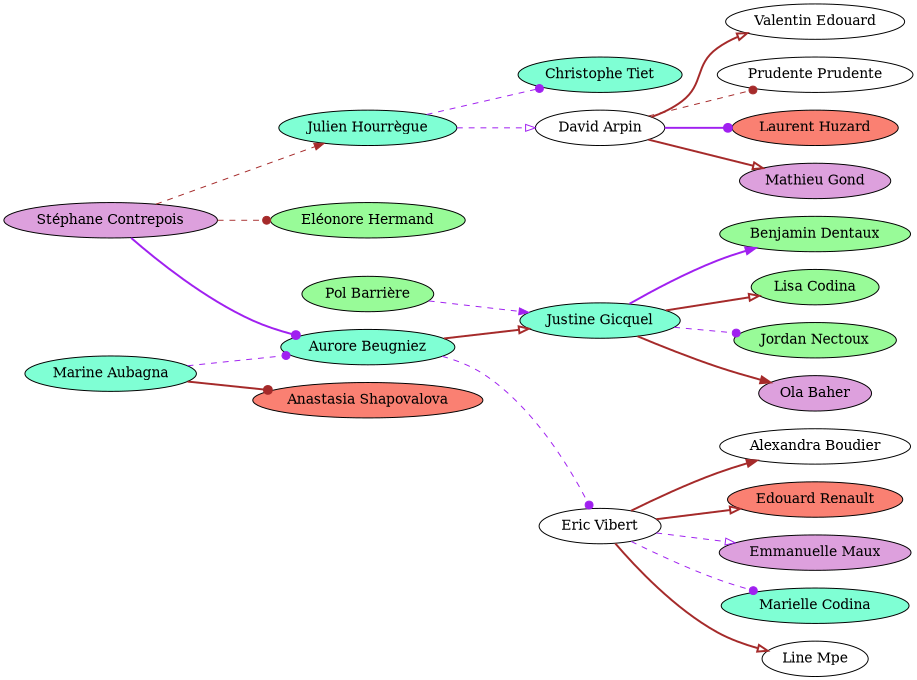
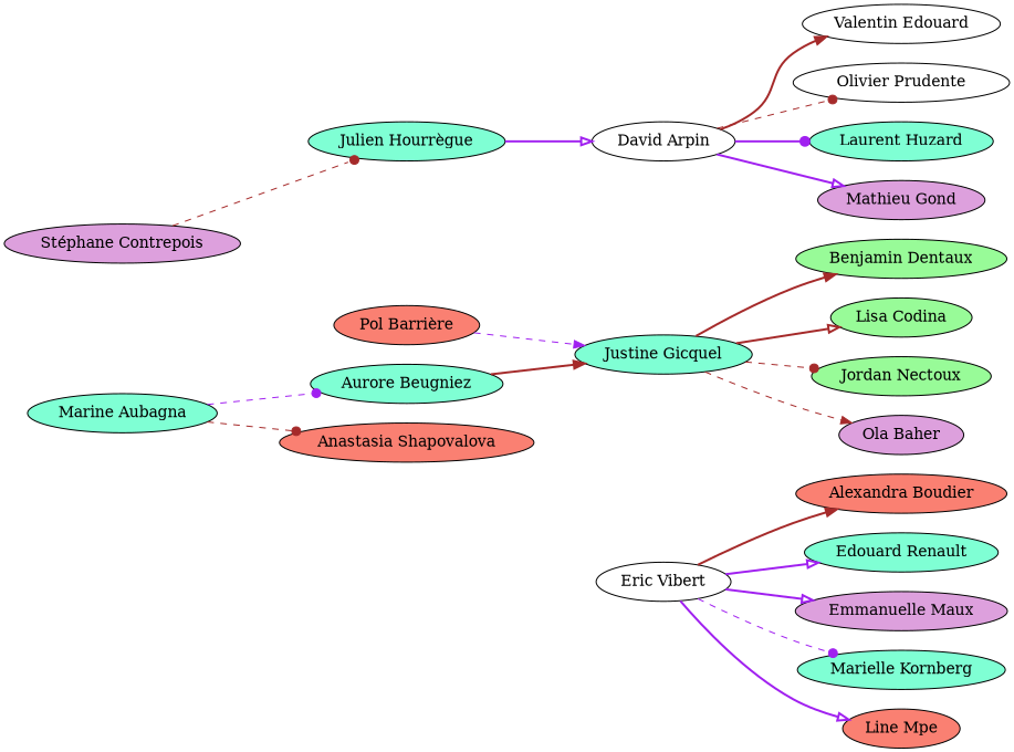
  digraph {
    rankdir=LR
    splines=true
    node [fillcolor=aquamarine style=filled]
    edge [arrowhead=dot color=purple style=bold]
    "Stéphane Contrepois" [fillcolor=plum]
-   "Eléonore Hermand" [fillcolor=palegreen]
    "Aurore Beugniez"
    "Julien Hourrègue"
    "Eric Vibert" [fillcolor=white]
    "Justine Gicquel"
-   "Christophe Tiet"
    "David Arpin" [fillcolor=white]
    "Marine Aubagna"
    "Anastasia Shapovalova" [fillcolor=salmon]
-   "Alexandra Boudier" [fillcolor=white]
-   "Edouard Renault" [fillcolor=salmon]
+   "Alexandra Boudier" [fillcolor=salmon]
+   "Edouard Renault"
    "Emmanuelle Maux" [fillcolor=plum]
-   "Marielle Kornberg" [label="Marielle Codina"]
-   "Line Mpe" [fillcolor=white]
+   "Marielle Kornberg"
+   "Line Mpe" [fillcolor=salmon]
    "Lisa Codina" [fillcolor=palegreen]
    "Jordan Nectoux" [fillcolor=palegreen]
    "Ola Baher" [fillcolor=plum]
    "Benjamin Dentaux" [fillcolor=palegreen]
-   "Olivier Prudente" [fillcolor=white label="Prudente Prudente"]
-   "Laurent Huzard" [fillcolor=salmon]
+   "Olivier Prudente" [fillcolor=white]
+   "Laurent Huzard"
    "Mathieu Gond" [fillcolor=plum]
    n23 [fillcolor=white label="Valentin Edouard"]
-   "Pol Barrière" [fillcolor=palegreen]
-   "Stéphane Contrepois" -> "Eléonore Hermand" [color=brown style=dashed]
-   "Stéphane Contrepois" -> "Aurore Beugniez"
-   "Stéphane Contrepois" -> "Julien Hourrègue" [arrowhead=normal color=brown style=dashed]
-   "Aurore Beugniez" -> "Eric Vibert" [style=dashed]
-   "Aurore Beugniez" -> "Justine Gicquel" [arrowhead=onormal color=brown]
-   "Julien Hourrègue" -> "Christophe Tiet" [style=dashed]
-   "Julien Hourrègue" -> "David Arpin" [arrowhead=onormal style=dashed]
+   "Pol Barrière" [fillcolor=salmon]
+   "Stéphane Contrepois" -> "Julien Hourrègue" [color=brown style=dashed]
+   "Aurore Beugniez" -> "Justine Gicquel" [arrowhead=normal color=brown]
+   "Julien Hourrègue" -> "David Arpin" [arrowhead=onormal]
    "Eric Vibert" -> "Alexandra Boudier" [arrowhead=normal color=brown]
-   "Eric Vibert" -> "Edouard Renault" [arrowhead=onormal color=brown]
-   "Eric Vibert" -> "Emmanuelle Maux" [arrowhead=onormal style=dashed]
+   "Eric Vibert" -> "Edouard Renault" [arrowhead=onormal]
+   "Eric Vibert" -> "Emmanuelle Maux" [arrowhead=onormal]
    "Eric Vibert" -> "Marielle Kornberg" [style=dashed]
-   "Eric Vibert" -> "Line Mpe" [arrowhead=onormal color=brown]
+   "Eric Vibert" -> "Line Mpe" [arrowhead=onormal]
    "Justine Gicquel" -> "Lisa Codina" [arrowhead=onormal color=brown]
-   "Justine Gicquel" -> "Jordan Nectoux" [style=dashed]
-   "Justine Gicquel" -> "Ola Baher" [arrowhead=normal color=brown]
-   "Justine Gicquel" -> "Benjamin Dentaux" [arrowhead=normal]
+   "Justine Gicquel" -> "Jordan Nectoux" [color=brown style=dashed]
+   "Justine Gicquel" -> "Ola Baher" [arrowhead=normal color=brown style=dashed]
+   "Justine Gicquel" -> "Benjamin Dentaux" [arrowhead=normal color=brown]
    "David Arpin" -> "Olivier Prudente" [color=brown style=dashed]
    "David Arpin" -> "Laurent Huzard"
-   "David Arpin" -> "Mathieu Gond" [arrowhead=onormal color=brown]
-   "David Arpin" -> n23 [arrowhead=onormal color=brown]
+   "David Arpin" -> "Mathieu Gond" [arrowhead=onormal]
+   "David Arpin" -> n23 [arrowhead=normal color=brown]
    "Marine Aubagna" -> "Aurore Beugniez" [style=dashed]
-   "Marine Aubagna" -> "Anastasia Shapovalova" [color=brown]
+   "Marine Aubagna" -> "Anastasia Shapovalova" [color=brown style=dashed]
    "Pol Barrière" -> "Justine Gicquel" [arrowhead=normal style=dashed]
  }
